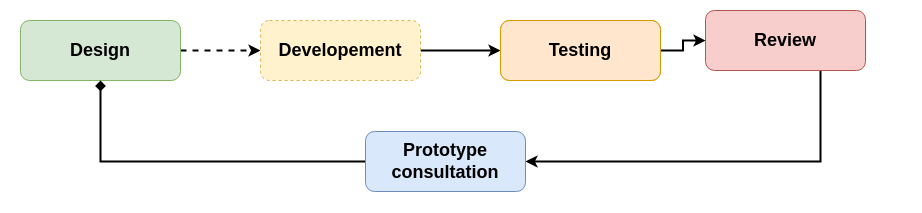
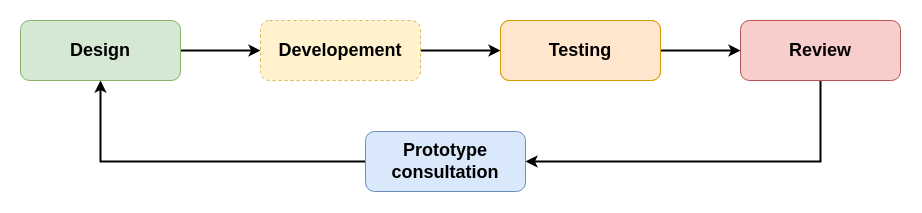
  <mxCell id="0" />
  <mxCell id="1" parent="0" />
- <mxCell id="2" style="edgeStyle=orthogonalEdgeStyle;rounded=0;orthogonalLoop=1;jettySize=auto;html=1;exitX=1;exitY=0.5;exitDx=0;exitDy=0;entryX=0;entryY=0.5;entryDx=0;entryDy=0;fontSize=16;fontStyle=1;strokeWidth=2;dashed=1;" parent="1" source="3" target="9" edge="1"><mxGeometry relative="1" as="geometry" /></mxCell>
+ <mxCell id="2" style="edgeStyle=orthogonalEdgeStyle;rounded=0;orthogonalLoop=1;jettySize=auto;html=1;exitX=1;exitY=0.5;exitDx=0;exitDy=0;entryX=0;entryY=0.5;entryDx=0;entryDy=0;fontSize=16;fontStyle=1;strokeWidth=2;" parent="1" source="3" target="9" edge="1"><mxGeometry relative="1" as="geometry" /></mxCell>
  <mxCell id="3" value="Design" style="rounded=1;whiteSpace=wrap;html=1;fontSize=18;fontStyle=1;fillColor=#d5e8d4;strokeColor=#82b366;" parent="1" vertex="1"><mxGeometry x="20" y="20" width="160" height="60" as="geometry" /></mxCell>
  <mxCell id="4" style="edgeStyle=orthogonalEdgeStyle;rounded=0;orthogonalLoop=1;jettySize=auto;html=1;entryX=1;entryY=0.5;entryDx=0;entryDy=0;fontSize=16;fontStyle=1;endSize=6;strokeWidth=2;" parent="1" source="5" target="12" edge="1"><mxGeometry relative="1" as="geometry"><Array as="points"><mxPoint x="820" y="161" /></Array></mxGeometry></mxCell>
- <mxCell id="5" value="Review" style="rounded=1;whiteSpace=wrap;html=1;fontSize=18;fontStyle=1;fillColor=#f8cecc;strokeColor=#b85450;" parent="1" vertex="1"><mxGeometry x="705" y="10" width="160" height="60" as="geometry" /></mxCell>
+ <mxCell id="5" value="Review" style="rounded=1;whiteSpace=wrap;html=1;fontSize=18;fontStyle=1;fillColor=#f8cecc;strokeColor=#b85450;" parent="1" vertex="1"><mxGeometry x="740" y="20" width="160" height="60" as="geometry" /></mxCell>
  <mxCell id="6" style="edgeStyle=orthogonalEdgeStyle;rounded=0;orthogonalLoop=1;jettySize=auto;html=1;entryX=0;entryY=0.5;entryDx=0;entryDy=0;fontSize=16;fontStyle=1;strokeWidth=2;" parent="1" source="7" target="5" edge="1"><mxGeometry relative="1" as="geometry" /></mxCell>
  <mxCell id="7" value="Testing" style="rounded=1;whiteSpace=wrap;html=1;fontSize=16;fontStyle=1;fillColor=#ffe6cc;strokeColor=#d79b00;" parent="1" vertex="1"><mxGeometry x="500" y="20" width="160" height="60" as="geometry" /></mxCell>
  <mxCell id="8" style="edgeStyle=orthogonalEdgeStyle;rounded=0;orthogonalLoop=1;jettySize=auto;html=1;entryX=0;entryY=0.5;entryDx=0;entryDy=0;fontSize=16;fontStyle=1;strokeWidth=2;" parent="1" source="9" target="7" edge="1"><mxGeometry relative="1" as="geometry" /></mxCell>
  <mxCell id="9" value="Developement" style="rounded=1;whiteSpace=wrap;html=1;fontSize=18;fontStyle=1;fillColor=#fff2cc;strokeColor=#d6b656;dashed=1;" parent="1" vertex="1"><mxGeometry x="260" y="20" width="160" height="60" as="geometry" /></mxCell>
  <mxCell id="10" value="Testing" style="rounded=1;whiteSpace=wrap;html=1;fontSize=18;fontStyle=1;fillColor=#ffe6cc;strokeColor=#d79b00;strokeWidth=1;" parent="1" vertex="1"><mxGeometry x="500" y="20" width="160" height="60" as="geometry" /></mxCell>
- <mxCell id="11" style="edgeStyle=orthogonalEdgeStyle;rounded=0;orthogonalLoop=1;jettySize=auto;html=1;fontSize=16;fontStyle=1;strokeWidth=2;endArrow=diamond;" parent="1" source="12" target="3" edge="1"><mxGeometry relative="1" as="geometry" /></mxCell>
+ <mxCell id="11" style="edgeStyle=orthogonalEdgeStyle;rounded=0;orthogonalLoop=1;jettySize=auto;html=1;fontSize=16;fontStyle=1;strokeWidth=2;" parent="1" source="12" target="3" edge="1"><mxGeometry relative="1" as="geometry" /></mxCell>
  <mxCell id="12" value="Prototype&lt;br style=&quot;font-size: 18px;&quot;&gt;consultation" style="rounded=1;whiteSpace=wrap;html=1;fontSize=18;fontStyle=1;fillColor=#dae8fc;strokeColor=#6c8ebf;" parent="1" vertex="1"><mxGeometry x="365" y="131" width="160" height="60" as="geometry" /></mxCell>
